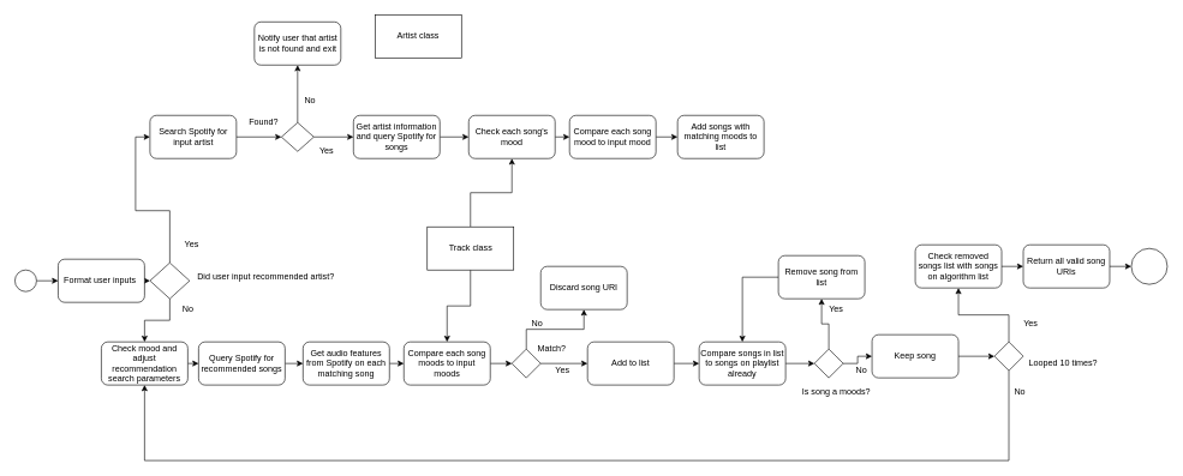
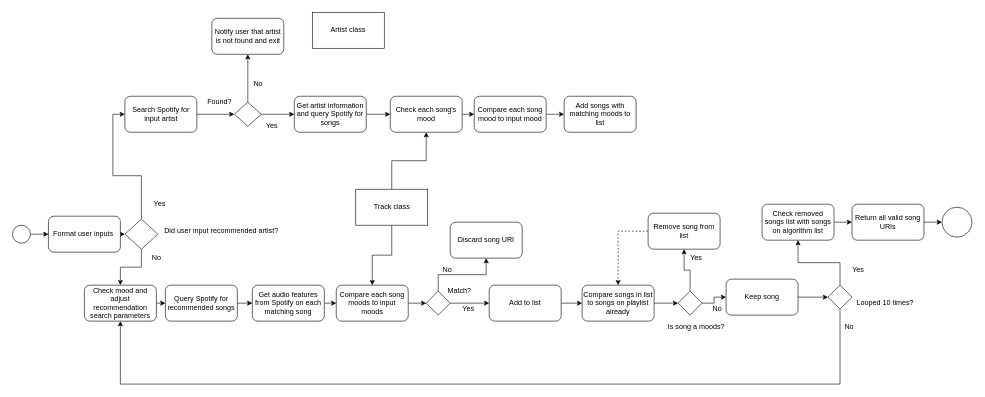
  <mxCell id="0" />
  <mxCell id="1" parent="0" />
  <mxCell id="2" style="edgeStyle=orthogonalEdgeStyle;rounded=0;orthogonalLoop=1;jettySize=auto;html=1;exitX=1;exitY=0.5;exitDx=0;exitDy=0;entryX=0;entryY=0.5;entryDx=0;entryDy=0;" edge="1" parent="1" source="3" target="5"><mxGeometry relative="1" as="geometry" /></mxCell>
  <mxCell id="3" value="" style="ellipse;whiteSpace=wrap;html=1;aspect=fixed;" vertex="1" parent="1"><mxGeometry x="20" y="375" width="30" height="30" as="geometry" /></mxCell>
  <mxCell id="4" style="edgeStyle=orthogonalEdgeStyle;rounded=0;orthogonalLoop=1;jettySize=auto;html=1;exitX=1;exitY=0.5;exitDx=0;exitDy=0;entryX=0;entryY=0.5;entryDx=0;entryDy=0;" edge="1" parent="1" source="5" target="8"><mxGeometry relative="1" as="geometry" /></mxCell>
  <mxCell id="5" value="Format user inputs&amp;nbsp;" style="rounded=1;whiteSpace=wrap;html=1;" vertex="1" parent="1"><mxGeometry x="80" y="360" width="120" height="60" as="geometry" /></mxCell>
  <mxCell id="6" style="edgeStyle=orthogonalEdgeStyle;rounded=0;orthogonalLoop=1;jettySize=auto;html=1;exitX=0.5;exitY=0;exitDx=0;exitDy=0;entryX=0;entryY=0.5;entryDx=0;entryDy=0;" edge="1" parent="1" source="8" target="13"><mxGeometry relative="1" as="geometry" /></mxCell>
  <mxCell id="7" style="edgeStyle=orthogonalEdgeStyle;rounded=0;orthogonalLoop=1;jettySize=auto;html=1;exitX=0.5;exitY=1;exitDx=0;exitDy=0;entryX=0.5;entryY=0;entryDx=0;entryDy=0;" edge="1" parent="1" source="8" target="34"><mxGeometry relative="1" as="geometry" /></mxCell>
  <mxCell id="8" value="" style="rhombus;whiteSpace=wrap;html=1;" vertex="1" parent="1"><mxGeometry x="207.5" y="365" width="55" height="50" as="geometry" /></mxCell>
  <mxCell id="9" value="Did user input recommended artist?" style="text;html=1;align=center;verticalAlign=middle;resizable=0;points=[];autosize=1;" vertex="1" parent="1"><mxGeometry x="262.5" y="375" width="210" height="20" as="geometry" /></mxCell>
  <mxCell id="10" value="Yes" style="text;html=1;align=center;verticalAlign=middle;resizable=0;points=[];autosize=1;" vertex="1" parent="1"><mxGeometry x="245" y="330" width="40" height="20" as="geometry" /></mxCell>
  <mxCell id="11" value="No" style="text;html=1;align=center;verticalAlign=middle;resizable=0;points=[];autosize=1;" vertex="1" parent="1"><mxGeometry x="245" y="420" width="30" height="20" as="geometry" /></mxCell>
  <mxCell id="12" style="edgeStyle=orthogonalEdgeStyle;rounded=0;orthogonalLoop=1;jettySize=auto;html=1;exitX=1;exitY=0.5;exitDx=0;exitDy=0;entryX=0;entryY=0.5;entryDx=0;entryDy=0;" edge="1" parent="1" source="13" target="16"><mxGeometry relative="1" as="geometry" /></mxCell>
  <mxCell id="13" value="Search Spotify for input artist" style="rounded=1;whiteSpace=wrap;html=1;" vertex="1" parent="1"><mxGeometry x="207.5" y="160" width="120" height="60" as="geometry" /></mxCell>
  <mxCell id="14" style="edgeStyle=orthogonalEdgeStyle;rounded=0;orthogonalLoop=1;jettySize=auto;html=1;exitX=0.5;exitY=0;exitDx=0;exitDy=0;entryX=0.5;entryY=1;entryDx=0;entryDy=0;" edge="1" parent="1" source="16" target="21"><mxGeometry relative="1" as="geometry" /></mxCell>
  <mxCell id="15" style="edgeStyle=orthogonalEdgeStyle;rounded=0;orthogonalLoop=1;jettySize=auto;html=1;exitX=1;exitY=0.5;exitDx=0;exitDy=0;entryX=0;entryY=0.5;entryDx=0;entryDy=0;" edge="1" parent="1" source="16" target="23"><mxGeometry relative="1" as="geometry" /></mxCell>
  <mxCell id="16" value="" style="rhombus;whiteSpace=wrap;html=1;" vertex="1" parent="1"><mxGeometry x="390" y="170" width="45" height="40" as="geometry" /></mxCell>
  <mxCell id="17" value="Found?" style="text;html=1;align=center;verticalAlign=middle;resizable=0;points=[];autosize=1;" vertex="1" parent="1"><mxGeometry x="335" y="160" width="60" height="20" as="geometry" /></mxCell>
  <mxCell id="18" value="Yes" style="text;html=1;strokeColor=none;fillColor=none;align=center;verticalAlign=middle;whiteSpace=wrap;rounded=0;" vertex="1" parent="1"><mxGeometry x="432.5" y="200" width="40" height="20" as="geometry" /></mxCell>
  <mxCell id="19" value="No" style="text;html=1;strokeColor=none;fillColor=none;align=center;verticalAlign=middle;whiteSpace=wrap;rounded=0;" vertex="1" parent="1"><mxGeometry x="410" y="130" width="40" height="20" as="geometry" /></mxCell>
  <mxCell id="20" style="edgeStyle=orthogonalEdgeStyle;rounded=0;orthogonalLoop=1;jettySize=auto;html=1;exitX=0.5;exitY=1;exitDx=0;exitDy=0;" edge="1" parent="1" source="18" target="18"><mxGeometry relative="1" as="geometry" /></mxCell>
  <mxCell id="21" value="Notify user that artist is not found and exit" style="rounded=1;whiteSpace=wrap;html=1;" vertex="1" parent="1"><mxGeometry x="352.5" y="29.998" width="120" height="60" as="geometry" /></mxCell>
  <mxCell id="22" style="edgeStyle=orthogonalEdgeStyle;rounded=0;orthogonalLoop=1;jettySize=auto;html=1;exitX=1;exitY=0.5;exitDx=0;exitDy=0;entryX=0;entryY=0.5;entryDx=0;entryDy=0;" edge="1" parent="1" source="23" target="26"><mxGeometry relative="1" as="geometry" /></mxCell>
  <mxCell id="23" value="Get artist information and query Spotify for songs" style="rounded=1;whiteSpace=wrap;html=1;" vertex="1" parent="1"><mxGeometry x="490" y="160" width="120" height="60" as="geometry" /></mxCell>
  <mxCell id="24" value="Artist class" style="whiteSpace=wrap;html=1;" vertex="1" parent="1"><mxGeometry x="520" y="20" width="120" height="60" as="geometry" /></mxCell>
  <mxCell id="25" style="edgeStyle=orthogonalEdgeStyle;rounded=0;orthogonalLoop=1;jettySize=auto;html=1;exitX=1;exitY=0.5;exitDx=0;exitDy=0;entryX=0;entryY=0.5;entryDx=0;entryDy=0;" edge="1" parent="1" source="26" target="31"><mxGeometry relative="1" as="geometry" /></mxCell>
  <mxCell id="26" value="Check each song's mood" style="rounded=1;whiteSpace=wrap;html=1;" vertex="1" parent="1"><mxGeometry x="650" y="160" width="120" height="60" as="geometry" /></mxCell>
  <mxCell id="27" style="edgeStyle=orthogonalEdgeStyle;rounded=0;orthogonalLoop=1;jettySize=auto;html=1;exitX=0.5;exitY=0;exitDx=0;exitDy=0;entryX=0.5;entryY=1;entryDx=0;entryDy=0;" edge="1" parent="1" source="29" target="26"><mxGeometry relative="1" as="geometry" /></mxCell>
  <mxCell id="28" style="edgeStyle=orthogonalEdgeStyle;rounded=0;orthogonalLoop=1;jettySize=auto;html=1;exitX=0.5;exitY=1;exitDx=0;exitDy=0;entryX=0.5;entryY=0;entryDx=0;entryDy=0;" edge="1" parent="1" source="29" target="40"><mxGeometry relative="1" as="geometry" /></mxCell>
  <mxCell id="29" value="Track class" style="rounded=0;whiteSpace=wrap;html=1;" vertex="1" parent="1"><mxGeometry x="592.5" y="315" width="120" height="60" as="geometry" /></mxCell>
  <mxCell id="30" style="edgeStyle=orthogonalEdgeStyle;rounded=0;orthogonalLoop=1;jettySize=auto;html=1;exitX=1;exitY=0.5;exitDx=0;exitDy=0;entryX=0;entryY=0.5;entryDx=0;entryDy=0;" edge="1" parent="1" source="31" target="32"><mxGeometry relative="1" as="geometry" /></mxCell>
  <mxCell id="31" value="Compare each song mood to input mood" style="rounded=1;whiteSpace=wrap;html=1;" vertex="1" parent="1"><mxGeometry x="790" y="160" width="120" height="60" as="geometry" /></mxCell>
  <mxCell id="32" value="Add songs with matching moods to list" style="rounded=1;whiteSpace=wrap;html=1;" vertex="1" parent="1"><mxGeometry x="940" y="160" width="120" height="60" as="geometry" /></mxCell>
  <mxCell id="33" style="edgeStyle=orthogonalEdgeStyle;rounded=0;orthogonalLoop=1;jettySize=auto;html=1;exitX=1;exitY=0.5;exitDx=0;exitDy=0;entryX=0;entryY=0.5;entryDx=0;entryDy=0;" edge="1" parent="1" source="34" target="36"><mxGeometry relative="1" as="geometry" /></mxCell>
  <mxCell id="34" value="Check mood and adjust recommendation search parameters" style="rounded=1;whiteSpace=wrap;html=1;" vertex="1" parent="1"><mxGeometry x="140" y="475" width="120" height="60" as="geometry" /></mxCell>
  <mxCell id="35" style="edgeStyle=orthogonalEdgeStyle;rounded=0;orthogonalLoop=1;jettySize=auto;html=1;exitX=1;exitY=0.5;exitDx=0;exitDy=0;entryX=0;entryY=0.5;entryDx=0;entryDy=0;" edge="1" parent="1" source="36" target="38"><mxGeometry relative="1" as="geometry" /></mxCell>
  <mxCell id="36" value="Query Spotify for recommended songs" style="rounded=1;whiteSpace=wrap;html=1;" vertex="1" parent="1"><mxGeometry x="275" y="475" width="120" height="60" as="geometry" /></mxCell>
  <mxCell id="37" style="edgeStyle=orthogonalEdgeStyle;rounded=0;orthogonalLoop=1;jettySize=auto;html=1;exitX=1;exitY=0.5;exitDx=0;exitDy=0;entryX=0;entryY=0.5;entryDx=0;entryDy=0;" edge="1" parent="1" source="38" target="40"><mxGeometry relative="1" as="geometry" /></mxCell>
  <mxCell id="38" value="Get audio features from Spotify on each matching song" style="rounded=1;whiteSpace=wrap;html=1;" vertex="1" parent="1"><mxGeometry x="420" y="475" width="120" height="60" as="geometry" /></mxCell>
  <mxCell id="39" style="edgeStyle=orthogonalEdgeStyle;rounded=0;orthogonalLoop=1;jettySize=auto;html=1;exitX=1;exitY=0.5;exitDx=0;exitDy=0;entryX=0;entryY=0.5;entryDx=0;entryDy=0;" edge="1" parent="1" source="40" target="43"><mxGeometry relative="1" as="geometry" /></mxCell>
  <mxCell id="40" value="Compare each song moods to input moods" style="rounded=1;whiteSpace=wrap;html=1;" vertex="1" parent="1"><mxGeometry x="560" y="475" width="120" height="60" as="geometry" /></mxCell>
  <mxCell id="41" style="edgeStyle=orthogonalEdgeStyle;rounded=0;orthogonalLoop=1;jettySize=auto;html=1;exitX=0.5;exitY=0;exitDx=0;exitDy=0;entryX=0.5;entryY=1;entryDx=0;entryDy=0;" edge="1" parent="1" source="43" target="47"><mxGeometry relative="1" as="geometry" /></mxCell>
  <mxCell id="42" style="edgeStyle=orthogonalEdgeStyle;rounded=0;orthogonalLoop=1;jettySize=auto;html=1;exitX=1;exitY=0.5;exitDx=0;exitDy=0;entryX=0;entryY=0.5;entryDx=0;entryDy=0;" edge="1" parent="1" source="43" target="49"><mxGeometry relative="1" as="geometry" /></mxCell>
  <mxCell id="43" value="" style="rhombus;whiteSpace=wrap;html=1;" vertex="1" parent="1"><mxGeometry x="710" y="485" width="40" height="40" as="geometry" /></mxCell>
  <mxCell id="44" value="Match?" style="text;html=1;align=center;verticalAlign=middle;resizable=0;points=[];autosize=1;" vertex="1" parent="1"><mxGeometry x="740" y="475" width="50" height="20" as="geometry" /></mxCell>
  <mxCell id="45" value="No" style="text;html=1;align=center;verticalAlign=middle;resizable=0;points=[];autosize=1;" vertex="1" parent="1"><mxGeometry x="730" y="440" width="30" height="20" as="geometry" /></mxCell>
  <mxCell id="46" value="Yes" style="text;html=1;align=center;verticalAlign=middle;resizable=0;points=[];autosize=1;" vertex="1" parent="1"><mxGeometry x="760" y="505" width="40" height="20" as="geometry" /></mxCell>
  <mxCell id="47" value="Discard song URI" style="rounded=1;whiteSpace=wrap;html=1;" vertex="1" parent="1"><mxGeometry x="750" y="370" width="120" height="60" as="geometry" /></mxCell>
  <mxCell id="48" style="edgeStyle=orthogonalEdgeStyle;rounded=0;orthogonalLoop=1;jettySize=auto;html=1;exitX=1;exitY=0.5;exitDx=0;exitDy=0;entryX=0;entryY=0.5;entryDx=0;entryDy=0;" edge="1" parent="1" source="49" target="51"><mxGeometry relative="1" as="geometry" /></mxCell>
  <mxCell id="49" value="Add to list" style="rounded=1;whiteSpace=wrap;html=1;" vertex="1" parent="1"><mxGeometry x="815" y="475" width="120" height="60" as="geometry" /></mxCell>
  <mxCell id="50" style="edgeStyle=orthogonalEdgeStyle;rounded=0;orthogonalLoop=1;jettySize=auto;html=1;exitX=1;exitY=0.5;exitDx=0;exitDy=0;entryX=0;entryY=0.5;entryDx=0;entryDy=0;" edge="1" parent="1" source="51" target="54"><mxGeometry relative="1" as="geometry" /></mxCell>
  <mxCell id="51" value="Compare songs in list to songs on playlist already" style="rounded=1;whiteSpace=wrap;html=1;" vertex="1" parent="1"><mxGeometry x="970" y="475" width="120" height="60" as="geometry" /></mxCell>
  <mxCell id="52" style="edgeStyle=orthogonalEdgeStyle;rounded=0;orthogonalLoop=1;jettySize=auto;html=1;exitX=0.5;exitY=0;exitDx=0;exitDy=0;entryX=0.5;entryY=1;entryDx=0;entryDy=0;" edge="1" parent="1" source="54" target="59"><mxGeometry relative="1" as="geometry" /></mxCell>
  <mxCell id="53" style="edgeStyle=orthogonalEdgeStyle;rounded=0;orthogonalLoop=1;jettySize=auto;html=1;exitX=1;exitY=0.5;exitDx=0;exitDy=0;entryX=0;entryY=0.5;entryDx=0;entryDy=0;" edge="1" parent="1" source="54" target="61"><mxGeometry relative="1" as="geometry" /></mxCell>
  <mxCell id="54" value="" style="rhombus;whiteSpace=wrap;html=1;" vertex="1" parent="1"><mxGeometry x="1130" y="485" width="40" height="40" as="geometry" /></mxCell>
  <mxCell id="55" value="Is song a moods?" style="text;html=1;align=center;verticalAlign=middle;resizable=0;points=[];autosize=1;" vertex="1" parent="1"><mxGeometry x="1100" y="535" width="120" height="20" as="geometry" /></mxCell>
  <mxCell id="56" value="No" style="text;html=1;align=center;verticalAlign=middle;resizable=0;points=[];autosize=1;" vertex="1" parent="1"><mxGeometry x="1180" y="505" width="30" height="20" as="geometry" /></mxCell>
  <mxCell id="57" value="Yes" style="text;html=1;align=center;verticalAlign=middle;resizable=0;points=[];autosize=1;" vertex="1" parent="1"><mxGeometry x="1140" y="420" width="40" height="20" as="geometry" /></mxCell>
- <mxCell id="58" style="edgeStyle=orthogonalEdgeStyle;rounded=0;orthogonalLoop=1;jettySize=auto;html=1;exitX=0;exitY=0.5;exitDx=0;exitDy=0;entryX=0.5;entryY=0;entryDx=0;entryDy=0;" edge="1" parent="1" source="59" target="51"><mxGeometry relative="1" as="geometry" /></mxCell>
+ <mxCell id="58" style="edgeStyle=orthogonalEdgeStyle;rounded=0;orthogonalLoop=1;jettySize=auto;html=1;exitX=0;exitY=0.5;exitDx=0;exitDy=0;entryX=0.5;entryY=0;entryDx=0;entryDy=0;dashed=1;" edge="1" parent="1" source="59" target="51"><mxGeometry relative="1" as="geometry" /></mxCell>
  <mxCell id="59" value="Remove song from list" style="rounded=1;whiteSpace=wrap;html=1;" vertex="1" parent="1"><mxGeometry x="1080" y="355" width="120" height="60" as="geometry" /></mxCell>
  <mxCell id="60" style="edgeStyle=orthogonalEdgeStyle;rounded=0;orthogonalLoop=1;jettySize=auto;html=1;exitX=1;exitY=0.5;exitDx=0;exitDy=0;entryX=0;entryY=0.5;entryDx=0;entryDy=0;" edge="1" parent="1" source="61" target="64"><mxGeometry relative="1" as="geometry" /></mxCell>
  <mxCell id="61" value="Keep song" style="rounded=1;whiteSpace=wrap;html=1;" vertex="1" parent="1"><mxGeometry x="1210" y="465" width="120" height="60" as="geometry" /></mxCell>
  <mxCell id="62" style="edgeStyle=orthogonalEdgeStyle;rounded=0;orthogonalLoop=1;jettySize=auto;html=1;exitX=0.5;exitY=1;exitDx=0;exitDy=0;entryX=0.5;entryY=1;entryDx=0;entryDy=0;" edge="1" parent="1" source="64" target="34"><mxGeometry relative="1" as="geometry"><Array as="points"><mxPoint x="1400" y="640" /><mxPoint x="200" y="640" /></Array></mxGeometry></mxCell>
  <mxCell id="63" style="edgeStyle=orthogonalEdgeStyle;rounded=0;orthogonalLoop=1;jettySize=auto;html=1;exitX=0.5;exitY=0;exitDx=0;exitDy=0;entryX=0.5;entryY=1;entryDx=0;entryDy=0;" edge="1" parent="1" source="64" target="69"><mxGeometry relative="1" as="geometry" /></mxCell>
  <mxCell id="64" value="" style="rhombus;whiteSpace=wrap;html=1;" vertex="1" parent="1"><mxGeometry x="1380" y="475" width="40" height="40" as="geometry" /></mxCell>
  <mxCell id="65" value="Looped 10 times?" style="text;html=1;align=center;verticalAlign=middle;resizable=0;points=[];autosize=1;" vertex="1" parent="1"><mxGeometry x="1420" y="495" width="110" height="20" as="geometry" /></mxCell>
  <mxCell id="66" value="Yes&lt;br&gt;" style="text;html=1;align=center;verticalAlign=middle;resizable=0;points=[];autosize=1;" vertex="1" parent="1"><mxGeometry x="1410" y="440" width="40" height="20" as="geometry" /></mxCell>
  <mxCell id="67" value="No" style="text;html=1;align=center;verticalAlign=middle;resizable=0;points=[];autosize=1;" vertex="1" parent="1"><mxGeometry x="1400" y="535" width="30" height="20" as="geometry" /></mxCell>
  <mxCell id="68" style="edgeStyle=orthogonalEdgeStyle;rounded=0;orthogonalLoop=1;jettySize=auto;html=1;exitX=1;exitY=0.5;exitDx=0;exitDy=0;entryX=0;entryY=0.5;entryDx=0;entryDy=0;" edge="1" parent="1" source="69" target="71"><mxGeometry relative="1" as="geometry" /></mxCell>
  <mxCell id="69" value="Check removed songs list with songs on algorithm list" style="rounded=1;whiteSpace=wrap;html=1;" vertex="1" parent="1"><mxGeometry x="1270" y="340" width="120" height="60" as="geometry" /></mxCell>
  <mxCell id="70" style="edgeStyle=orthogonalEdgeStyle;rounded=0;orthogonalLoop=1;jettySize=auto;html=1;exitX=1;exitY=0.5;exitDx=0;exitDy=0;entryX=0;entryY=0.5;entryDx=0;entryDy=0;" edge="1" parent="1" source="71" target="72"><mxGeometry relative="1" as="geometry" /></mxCell>
  <mxCell id="71" value="Return all valid song URIs" style="rounded=1;whiteSpace=wrap;html=1;" vertex="1" parent="1"><mxGeometry x="1420" y="340" width="120" height="60" as="geometry" /></mxCell>
  <mxCell id="72" value="" style="ellipse;whiteSpace=wrap;html=1;aspect=fixed;" vertex="1" parent="1"><mxGeometry x="1570" y="345" width="50" height="50" as="geometry" /></mxCell>
